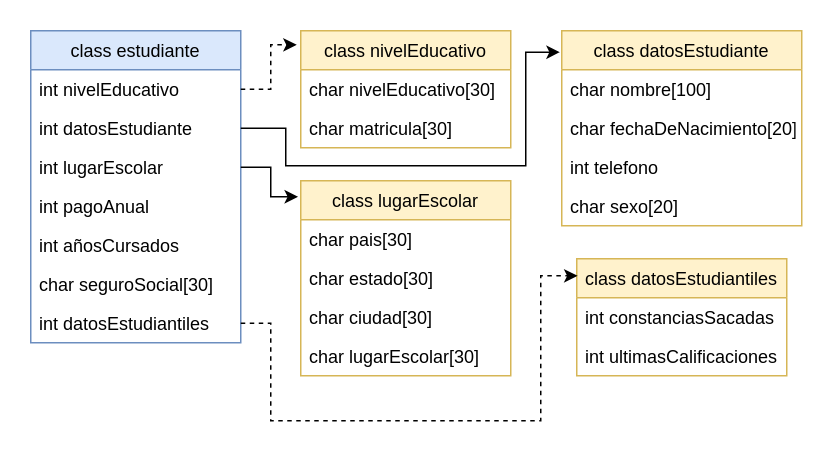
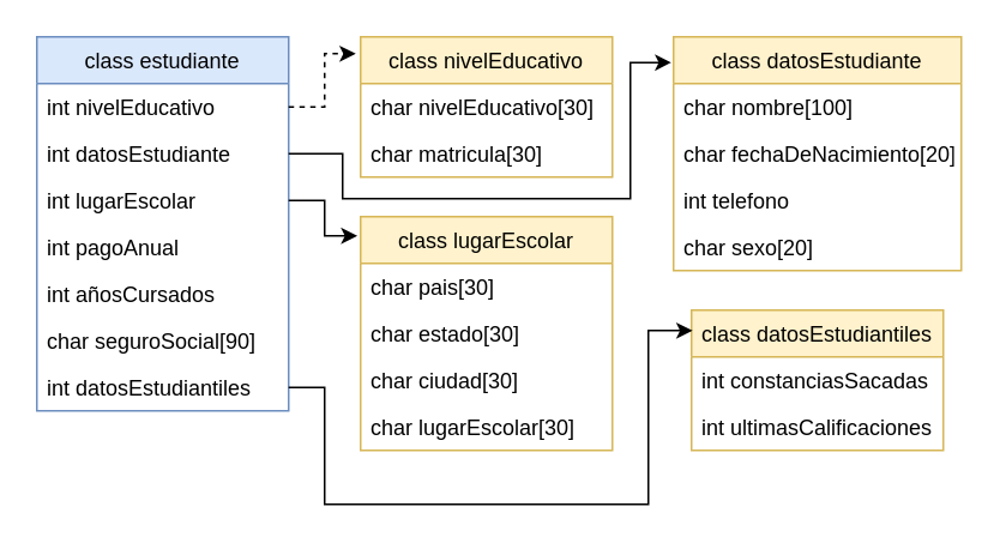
  <mxCell id="0" />
  <mxCell id="1" parent="0" />
  <mxCell id="2" value="class estudiante" style="swimlane;fontStyle=0;childLayout=stackLayout;horizontal=1;startSize=26;fillColor=#dae8fc;horizontalStack=0;resizeParent=1;resizeParentMax=0;resizeLast=0;collapsible=1;marginBottom=0;strokeColor=#6c8ebf;" vertex="1" parent="1"><mxGeometry x="20" y="20" width="140" height="208" as="geometry" /></mxCell>
  <mxCell id="3" value="int nivelEducativo" style="text;strokeColor=none;fillColor=none;align=left;verticalAlign=top;spacingLeft=4;spacingRight=4;overflow=hidden;rotatable=0;points=[[0,0.5],[1,0.5]];portConstraint=eastwest;" vertex="1" parent="2"><mxGeometry y="26" width="140" height="26" as="geometry" /></mxCell>
  <mxCell id="4" value="int datosEstudiante" style="text;strokeColor=none;fillColor=none;align=left;verticalAlign=top;spacingLeft=4;spacingRight=4;overflow=hidden;rotatable=0;points=[[0,0.5],[1,0.5]];portConstraint=eastwest;" vertex="1" parent="2"><mxGeometry y="52" width="140" height="26" as="geometry" /></mxCell>
  <mxCell id="5" value="int lugarEscolar" style="text;strokeColor=none;fillColor=none;align=left;verticalAlign=top;spacingLeft=4;spacingRight=4;overflow=hidden;rotatable=0;points=[[0,0.5],[1,0.5]];portConstraint=eastwest;" vertex="1" parent="2"><mxGeometry y="78" width="140" height="26" as="geometry" /></mxCell>
  <mxCell id="6" value="int pagoAnual" style="text;strokeColor=none;fillColor=none;align=left;verticalAlign=top;spacingLeft=4;spacingRight=4;overflow=hidden;rotatable=0;points=[[0,0.5],[1,0.5]];portConstraint=eastwest;" vertex="1" parent="2"><mxGeometry y="104" width="140" height="26" as="geometry" /></mxCell>
  <mxCell id="7" value="int añosCursados" style="text;strokeColor=none;fillColor=none;align=left;verticalAlign=top;spacingLeft=4;spacingRight=4;overflow=hidden;rotatable=0;points=[[0,0.5],[1,0.5]];portConstraint=eastwest;" vertex="1" parent="2"><mxGeometry y="130" width="140" height="26" as="geometry" /></mxCell>
- <mxCell id="8" value="char seguroSocial[30]" style="text;strokeColor=none;fillColor=none;align=left;verticalAlign=middle;spacingLeft=4;spacingRight=4;overflow=hidden;rotatable=0;points=[[0,0.5],[1,0.5]];portConstraint=eastwest;" vertex="1" parent="2"><mxGeometry y="156" width="140" height="26" as="geometry" /></mxCell>
+ <mxCell id="8" value="char seguroSocial[90]" style="text;strokeColor=none;fillColor=none;align=left;verticalAlign=middle;spacingLeft=4;spacingRight=4;overflow=hidden;rotatable=0;points=[[0,0.5],[1,0.5]];portConstraint=eastwest;" vertex="1" parent="2"><mxGeometry y="156" width="140" height="26" as="geometry" /></mxCell>
  <mxCell id="9" value="int datosEstudiantiles" style="text;strokeColor=none;fillColor=none;align=left;verticalAlign=top;spacingLeft=4;spacingRight=4;overflow=hidden;rotatable=0;points=[[0,0.5],[1,0.5]];portConstraint=eastwest;" vertex="1" parent="2"><mxGeometry y="182" width="140" height="26" as="geometry" /></mxCell>
  <mxCell id="10" value="class nivelEducativo" style="swimlane;fontStyle=0;childLayout=stackLayout;horizontal=1;startSize=26;fillColor=#fff2cc;horizontalStack=0;resizeParent=1;resizeParentMax=0;resizeLast=0;collapsible=1;marginBottom=0;strokeColor=#d6b656;" vertex="1" parent="1"><mxGeometry x="200" y="20" width="140" height="78" as="geometry" /></mxCell>
  <mxCell id="11" value="char nivelEducativo[30]" style="text;strokeColor=none;fillColor=none;align=left;verticalAlign=top;spacingLeft=4;spacingRight=4;overflow=hidden;rotatable=0;points=[[0,0.5],[1,0.5]];portConstraint=eastwest;" vertex="1" parent="10"><mxGeometry y="26" width="140" height="26" as="geometry" /></mxCell>
  <mxCell id="12" value="char matricula[30]" style="text;strokeColor=none;fillColor=none;align=left;verticalAlign=top;spacingLeft=4;spacingRight=4;overflow=hidden;rotatable=0;points=[[0,0.5],[1,0.5]];portConstraint=eastwest;" vertex="1" parent="10"><mxGeometry y="52" width="140" height="26" as="geometry" /></mxCell>
  <mxCell id="13" style="edgeStyle=orthogonalEdgeStyle;rounded=0;orthogonalLoop=1;jettySize=auto;html=1;entryX=-0.019;entryY=0.12;entryDx=0;entryDy=0;entryPerimeter=0;dashed=1;" edge="1" parent="1" source="3" target="10"><mxGeometry relative="1" as="geometry" /></mxCell>
  <mxCell id="14" value="class datosEstudiante" style="swimlane;fontStyle=0;childLayout=stackLayout;horizontal=1;startSize=26;fillColor=#fff2cc;horizontalStack=0;resizeParent=1;resizeParentMax=0;resizeLast=0;collapsible=1;marginBottom=0;strokeColor=#d6b656;" vertex="1" parent="1"><mxGeometry x="374" y="20" width="160" height="130" as="geometry" /></mxCell>
  <mxCell id="15" value="char nombre[100]" style="text;strokeColor=none;fillColor=none;align=left;verticalAlign=top;spacingLeft=4;spacingRight=4;overflow=hidden;rotatable=0;points=[[0,0.5],[1,0.5]];portConstraint=eastwest;" vertex="1" parent="14"><mxGeometry y="26" width="160" height="26" as="geometry" /></mxCell>
  <mxCell id="16" value="char fechaDeNacimiento[20]" style="text;strokeColor=none;fillColor=none;align=left;verticalAlign=top;spacingLeft=4;spacingRight=4;overflow=hidden;rotatable=0;points=[[0,0.5],[1,0.5]];portConstraint=eastwest;" vertex="1" parent="14"><mxGeometry y="52" width="160" height="26" as="geometry" /></mxCell>
  <mxCell id="17" value="int telefono" style="text;strokeColor=none;fillColor=none;align=left;verticalAlign=top;spacingLeft=4;spacingRight=4;overflow=hidden;rotatable=0;points=[[0,0.5],[1,0.5]];portConstraint=eastwest;" vertex="1" parent="14"><mxGeometry y="78" width="160" height="26" as="geometry" /></mxCell>
  <mxCell id="18" value="char sexo[20]" style="text;strokeColor=none;fillColor=none;align=left;verticalAlign=top;spacingLeft=4;spacingRight=4;overflow=hidden;rotatable=0;points=[[0,0.5],[1,0.5]];portConstraint=eastwest;" vertex="1" parent="14"><mxGeometry y="104" width="160" height="26" as="geometry" /></mxCell>
  <mxCell id="19" style="edgeStyle=orthogonalEdgeStyle;rounded=0;orthogonalLoop=1;jettySize=auto;html=1;entryX=-0.008;entryY=0.11;entryDx=0;entryDy=0;entryPerimeter=0;" edge="1" parent="1" source="4" target="14"><mxGeometry relative="1" as="geometry"><Array as="points"><mxPoint x="190" y="85" /><mxPoint x="190" y="110" /><mxPoint x="350" y="110" /><mxPoint x="350" y="34" /></Array></mxGeometry></mxCell>
  <mxCell id="20" value="class lugarEscolar" style="swimlane;fontStyle=0;childLayout=stackLayout;horizontal=1;startSize=26;fillColor=#fff2cc;horizontalStack=0;resizeParent=1;resizeParentMax=0;resizeLast=0;collapsible=1;marginBottom=0;strokeColor=#d6b656;" vertex="1" parent="1"><mxGeometry x="200" y="120" width="140" height="130" as="geometry" /></mxCell>
  <mxCell id="21" value="char pais[30]" style="text;strokeColor=none;fillColor=none;align=left;verticalAlign=top;spacingLeft=4;spacingRight=4;overflow=hidden;rotatable=0;points=[[0,0.5],[1,0.5]];portConstraint=eastwest;" vertex="1" parent="20"><mxGeometry y="26" width="140" height="26" as="geometry" /></mxCell>
  <mxCell id="22" value="char estado[30]" style="text;strokeColor=none;fillColor=none;align=left;verticalAlign=top;spacingLeft=4;spacingRight=4;overflow=hidden;rotatable=0;points=[[0,0.5],[1,0.5]];portConstraint=eastwest;" vertex="1" parent="20"><mxGeometry y="52" width="140" height="26" as="geometry" /></mxCell>
  <mxCell id="23" value="char ciudad[30]" style="text;strokeColor=none;fillColor=none;align=left;verticalAlign=top;spacingLeft=4;spacingRight=4;overflow=hidden;rotatable=0;points=[[0,0.5],[1,0.5]];portConstraint=eastwest;" vertex="1" parent="20"><mxGeometry y="78" width="140" height="26" as="geometry" /></mxCell>
  <mxCell id="24" value="char lugarEscolar[30]" style="text;strokeColor=none;fillColor=none;align=left;verticalAlign=top;spacingLeft=4;spacingRight=4;overflow=hidden;rotatable=0;points=[[0,0.5],[1,0.5]];portConstraint=eastwest;" vertex="1" parent="20"><mxGeometry y="104" width="140" height="26" as="geometry" /></mxCell>
  <mxCell id="25" style="edgeStyle=orthogonalEdgeStyle;rounded=0;orthogonalLoop=1;jettySize=auto;html=1;entryX=-0.013;entryY=0.082;entryDx=0;entryDy=0;entryPerimeter=0;" edge="1" parent="1" source="5" target="20"><mxGeometry relative="1" as="geometry" /></mxCell>
  <mxCell id="26" value="class datosEstudiantiles" style="swimlane;fontStyle=0;childLayout=stackLayout;horizontal=1;startSize=26;fillColor=#fff2cc;horizontalStack=0;resizeParent=1;resizeParentMax=0;resizeLast=0;collapsible=1;marginBottom=0;strokeColor=#d6b656;" vertex="1" parent="1"><mxGeometry x="384" y="172" width="140" height="78" as="geometry" /></mxCell>
  <mxCell id="27" value="int constanciasSacadas" style="text;strokeColor=none;fillColor=none;align=left;verticalAlign=top;spacingLeft=4;spacingRight=4;overflow=hidden;rotatable=0;points=[[0,0.5],[1,0.5]];portConstraint=eastwest;" vertex="1" parent="26"><mxGeometry y="26" width="140" height="26" as="geometry" /></mxCell>
  <mxCell id="28" value="int ultimasCalificaciones" style="text;strokeColor=none;fillColor=none;align=left;verticalAlign=top;spacingLeft=4;spacingRight=4;overflow=hidden;rotatable=0;points=[[0,0.5],[1,0.5]];portConstraint=eastwest;" vertex="1" parent="26"><mxGeometry y="52" width="140" height="26" as="geometry" /></mxCell>
- <mxCell id="29" style="edgeStyle=orthogonalEdgeStyle;rounded=0;orthogonalLoop=1;jettySize=auto;html=1;entryX=0.004;entryY=0.146;entryDx=0;entryDy=0;entryPerimeter=0;dashed=1;" edge="1" parent="1" source="9" target="26"><mxGeometry relative="1" as="geometry"><Array as="points"><mxPoint x="180" y="215" /><mxPoint x="180" y="280" /><mxPoint x="360" y="280" /><mxPoint x="360" y="183" /></Array></mxGeometry></mxCell>
+ <mxCell id="29" style="edgeStyle=orthogonalEdgeStyle;rounded=0;orthogonalLoop=1;jettySize=auto;html=1;entryX=0.004;entryY=0.146;entryDx=0;entryDy=0;entryPerimeter=0;" edge="1" parent="1" source="9" target="26"><mxGeometry relative="1" as="geometry"><Array as="points"><mxPoint x="180" y="215" /><mxPoint x="180" y="280" /><mxPoint x="360" y="280" /><mxPoint x="360" y="183" /></Array></mxGeometry></mxCell>
